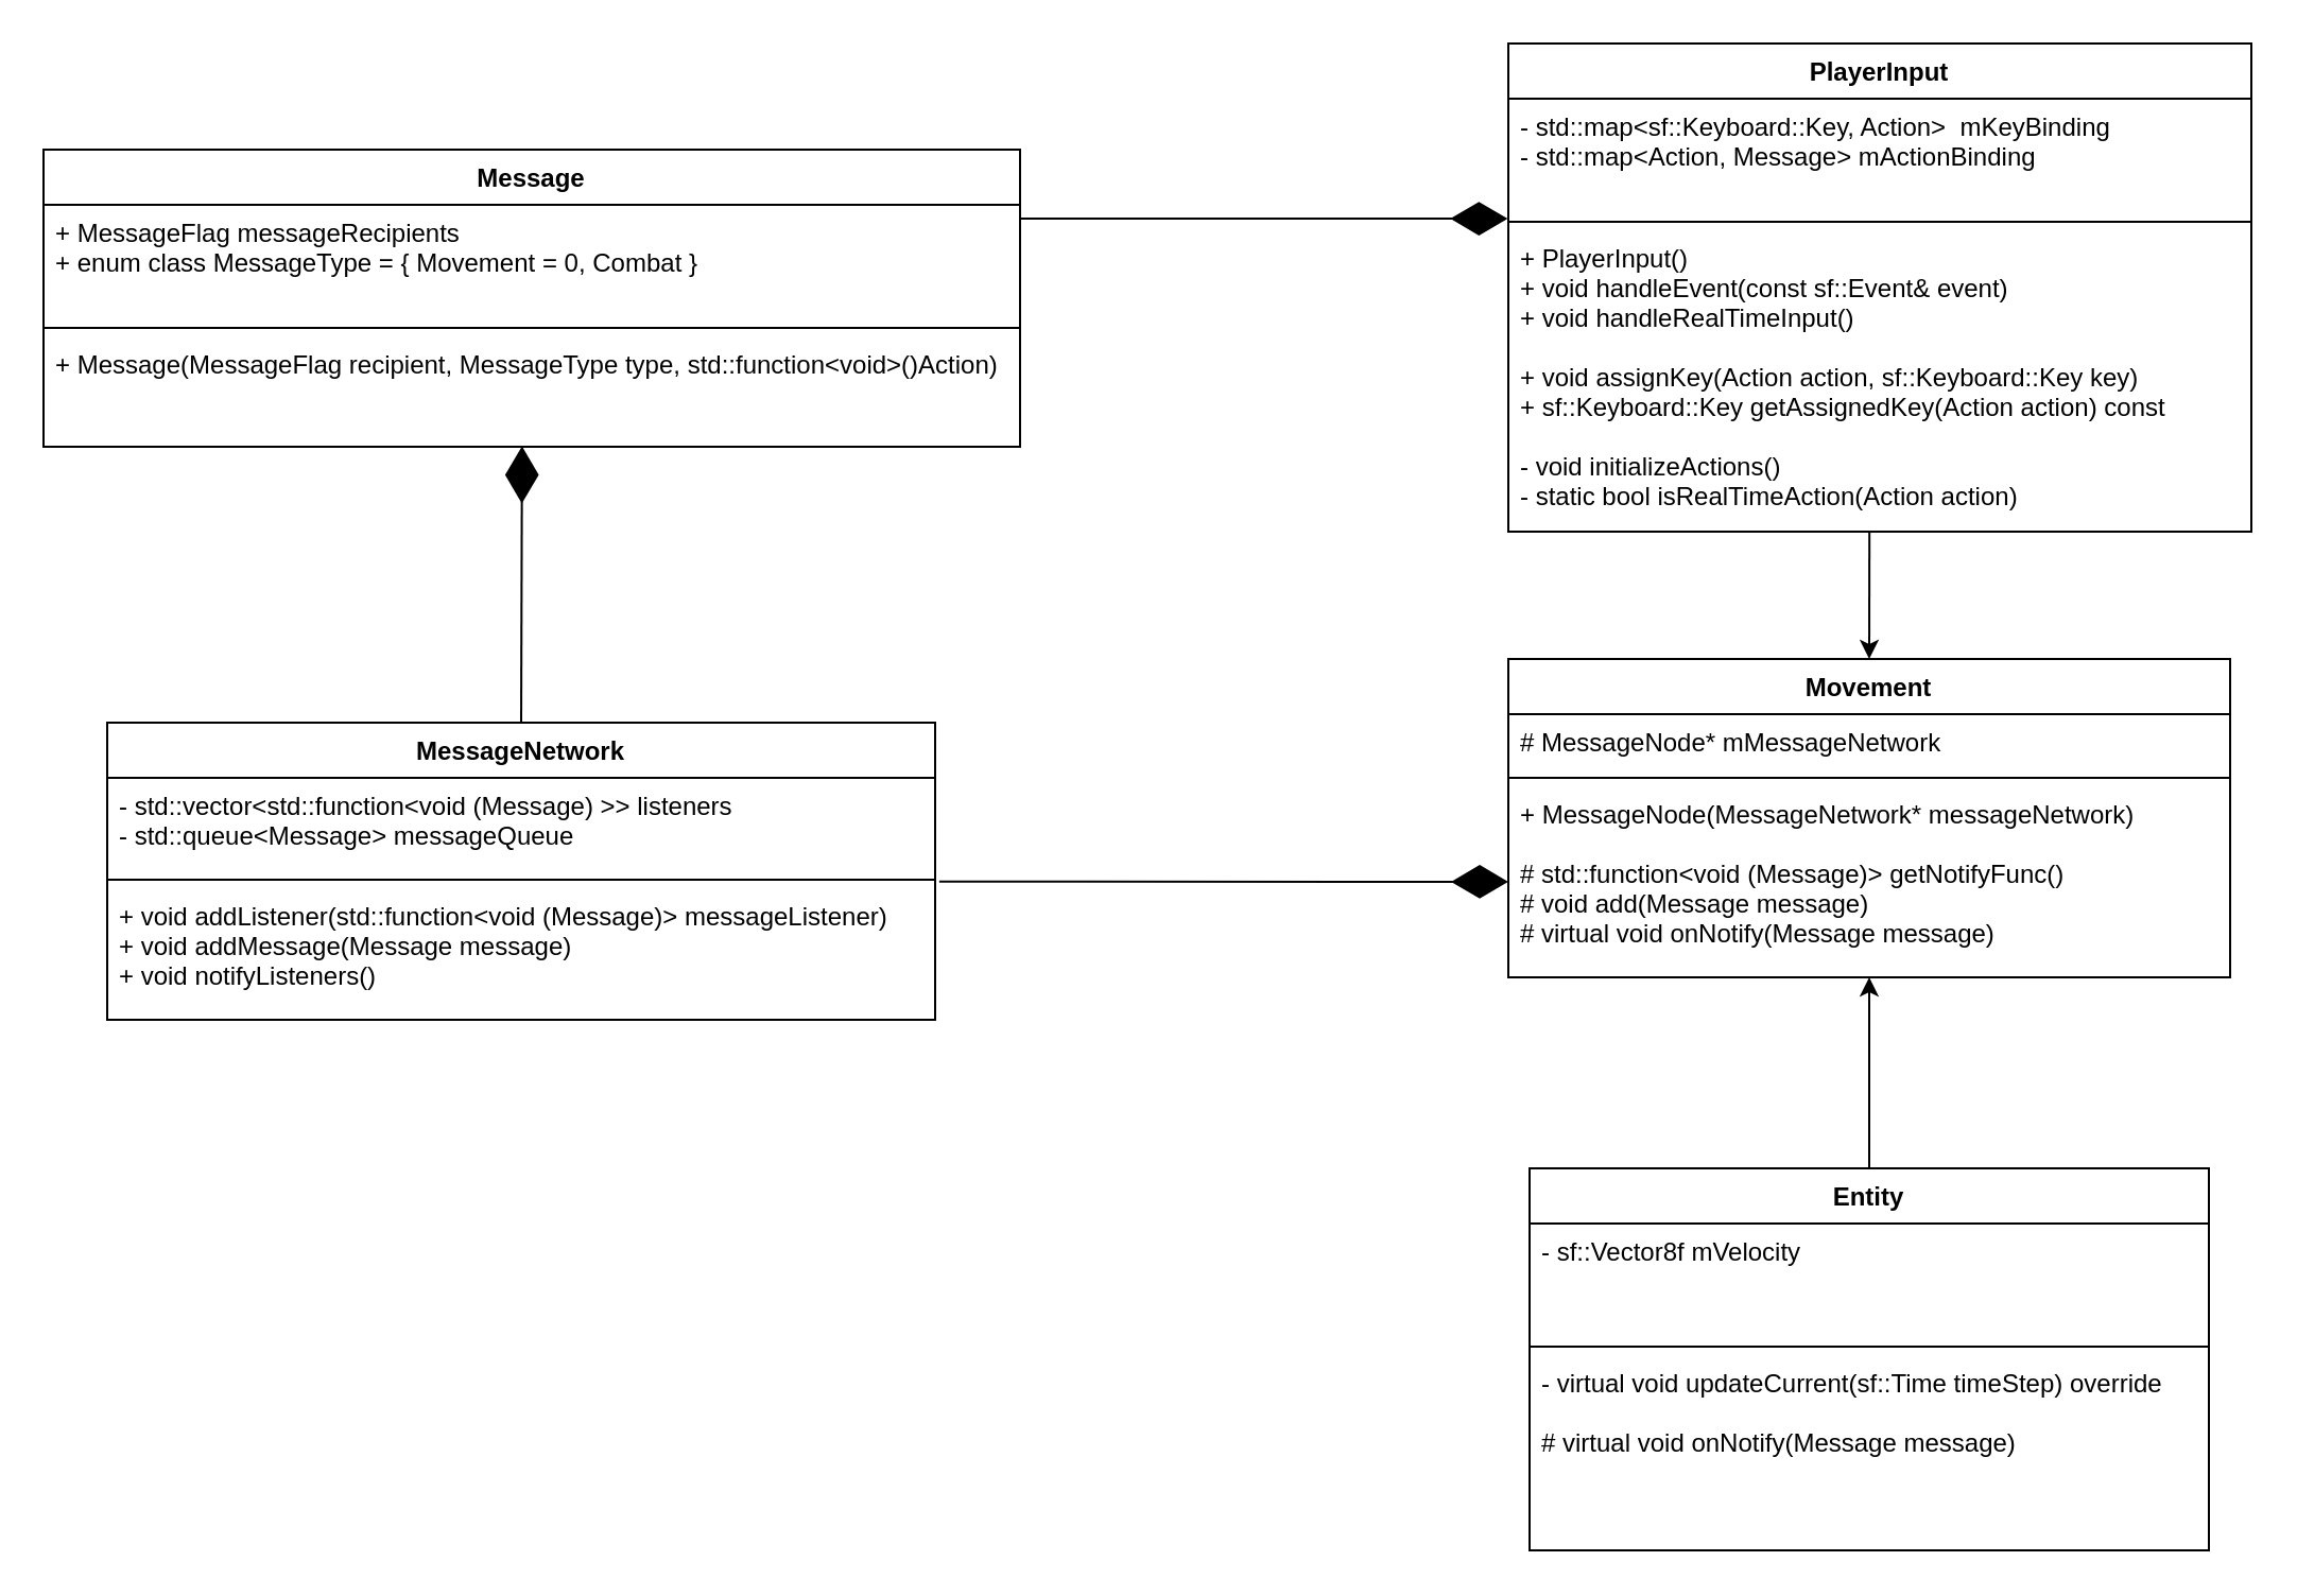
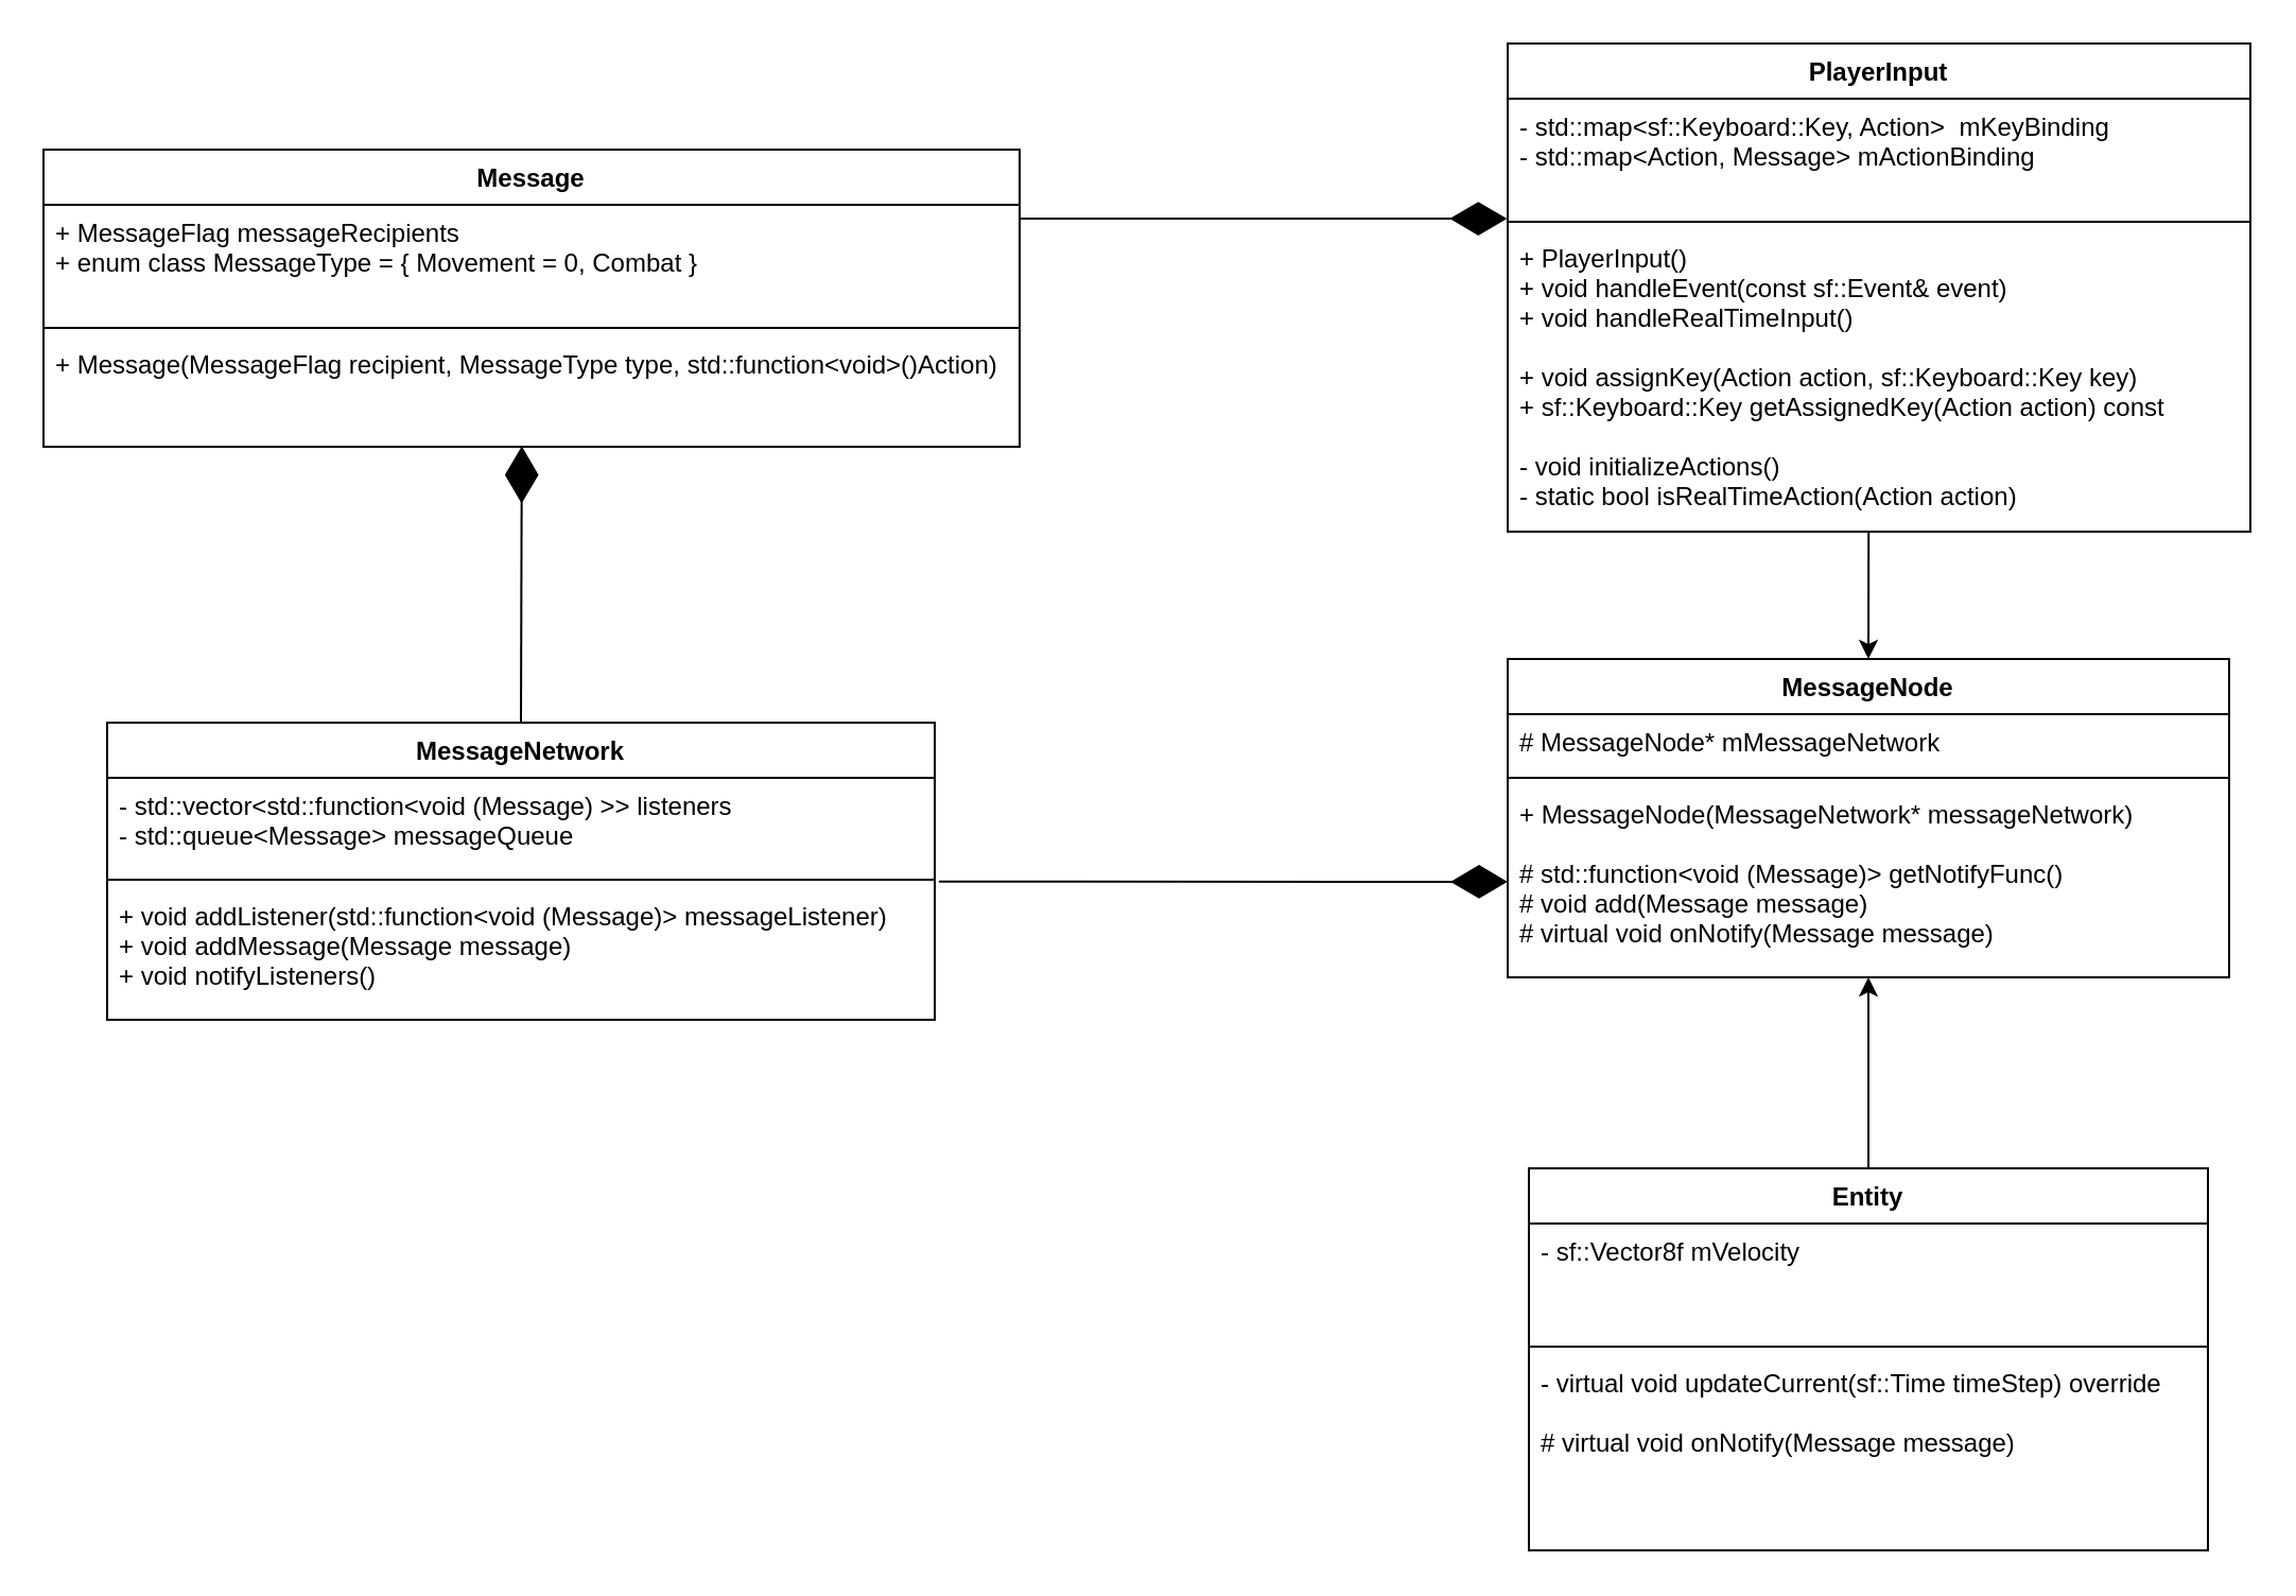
  <mxCell id="0" />
  <mxCell id="1" parent="0" />
  <mxCell id="2" value="Message" style="swimlane;fontStyle=1;align=center;verticalAlign=top;childLayout=stackLayout;horizontal=1;startSize=26;horizontalStack=0;resizeParent=1;resizeParentMax=0;resizeLast=0;collapsible=1;marginBottom=0;" parent="1" vertex="1"><mxGeometry x="20" y="70" width="460" height="140" as="geometry" /></mxCell>
  <mxCell id="3" value="+ MessageFlag messageRecipients&#10;+ enum class MessageType = { Movement = 0, Combat }" style="text;strokeColor=none;fillColor=none;align=left;verticalAlign=top;spacingLeft=4;spacingRight=4;overflow=hidden;rotatable=0;points=[[0,0.5],[1,0.5]];portConstraint=eastwest;" parent="2" vertex="1"><mxGeometry y="26" width="460" height="54" as="geometry" /></mxCell>
  <mxCell id="4" value="" style="line;strokeWidth=1;fillColor=none;align=left;verticalAlign=middle;spacingTop=-1;spacingLeft=3;spacingRight=3;rotatable=0;labelPosition=right;points=[];portConstraint=eastwest;strokeColor=inherit;" parent="2" vertex="1"><mxGeometry y="80" width="460" height="8" as="geometry" /></mxCell>
  <mxCell id="5" value="+ Message(MessageFlag recipient, MessageType type, std::function&lt;void&gt;()Action)" style="text;strokeColor=none;fillColor=none;align=left;verticalAlign=top;spacingLeft=4;spacingRight=4;overflow=hidden;rotatable=0;points=[[0,0.5],[1,0.5]];portConstraint=eastwest;" parent="2" vertex="1"><mxGeometry y="88" width="460" height="52" as="geometry" /></mxCell>
  <mxCell id="6" value="MessageNetwork" style="swimlane;fontStyle=1;align=center;verticalAlign=top;childLayout=stackLayout;horizontal=1;startSize=26;horizontalStack=0;resizeParent=1;resizeParentMax=0;resizeLast=0;collapsible=1;marginBottom=0;" parent="1" vertex="1"><mxGeometry x="50" y="340" width="390" height="140" as="geometry" /></mxCell>
  <mxCell id="7" value="- std::vector&lt;std::function&lt;void (Message) &gt;&gt; listeners&#10;- std::queue&lt;Message&gt; messageQueue" style="text;strokeColor=none;fillColor=none;align=left;verticalAlign=top;spacingLeft=4;spacingRight=4;overflow=hidden;rotatable=0;points=[[0,0.5],[1,0.5]];portConstraint=eastwest;" parent="6" vertex="1"><mxGeometry y="26" width="390" height="44" as="geometry" /></mxCell>
  <mxCell id="8" value="" style="line;strokeWidth=1;fillColor=none;align=left;verticalAlign=middle;spacingTop=-1;spacingLeft=3;spacingRight=3;rotatable=0;labelPosition=right;points=[];portConstraint=eastwest;strokeColor=inherit;" parent="6" vertex="1"><mxGeometry y="70" width="390" height="8" as="geometry" /></mxCell>
  <mxCell id="9" value="+ void addListener(std::function&lt;void (Message)&gt; messageListener)&#10;+ void addMessage(Message message)&#10;+ void notifyListeners()" style="text;strokeColor=none;fillColor=none;align=left;verticalAlign=top;spacingLeft=4;spacingRight=4;overflow=hidden;rotatable=0;points=[[0,0.5],[1,0.5]];portConstraint=eastwest;" parent="6" vertex="1"><mxGeometry y="78" width="390" height="62" as="geometry" /></mxCell>
  <mxCell id="10" value="" style="endArrow=diamondThin;endFill=1;endSize=24;html=1;entryX=0.49;entryY=0.996;entryDx=0;entryDy=0;entryPerimeter=0;exitX=0.5;exitY=0;exitDx=0;exitDy=0;" parent="1" source="6" target="5" edge="1"><mxGeometry width="160" relative="1" as="geometry"><mxPoint x="190" y="300" as="sourcePoint" /><mxPoint x="350" y="300" as="targetPoint" /></mxGeometry></mxCell>
- <mxCell id="11" value="Movement" style="swimlane;fontStyle=1;align=center;verticalAlign=top;childLayout=stackLayout;horizontal=1;startSize=26;horizontalStack=0;resizeParent=1;resizeParentMax=0;resizeLast=0;collapsible=1;marginBottom=0;" parent="1" vertex="1"><mxGeometry x="710" y="310" width="340" height="150" as="geometry" /></mxCell>
+ <mxCell id="11" value="MessageNode" style="swimlane;fontStyle=1;align=center;verticalAlign=top;childLayout=stackLayout;horizontal=1;startSize=26;horizontalStack=0;resizeParent=1;resizeParentMax=0;resizeLast=0;collapsible=1;marginBottom=0;" parent="1" vertex="1"><mxGeometry x="710" y="310" width="340" height="150" as="geometry" /></mxCell>
  <mxCell id="12" value="# MessageNode* mMessageNetwork" style="text;strokeColor=none;fillColor=none;align=left;verticalAlign=top;spacingLeft=4;spacingRight=4;overflow=hidden;rotatable=0;points=[[0,0.5],[1,0.5]];portConstraint=eastwest;" parent="11" vertex="1"><mxGeometry y="26" width="340" height="26" as="geometry" /></mxCell>
  <mxCell id="13" value="" style="line;strokeWidth=1;fillColor=none;align=left;verticalAlign=middle;spacingTop=-1;spacingLeft=3;spacingRight=3;rotatable=0;labelPosition=right;points=[];portConstraint=eastwest;strokeColor=inherit;" parent="11" vertex="1"><mxGeometry y="52" width="340" height="8" as="geometry" /></mxCell>
  <mxCell id="14" value="+ MessageNode(MessageNetwork* messageNetwork)&#10;&#10;# std::function&lt;void (Message)&gt; getNotifyFunc()&#10;# void add(Message message)&#10;# virtual void onNotify(Message message)" style="text;strokeColor=none;fillColor=none;align=left;verticalAlign=top;spacingLeft=4;spacingRight=4;overflow=hidden;rotatable=0;points=[[0,0.5],[1,0.5]];portConstraint=eastwest;" parent="11" vertex="1"><mxGeometry y="60" width="340" height="90" as="geometry" /></mxCell>
  <mxCell id="15" value="Entity" style="swimlane;fontStyle=1;align=center;verticalAlign=top;childLayout=stackLayout;horizontal=1;startSize=26;horizontalStack=0;resizeParent=1;resizeParentMax=0;resizeLast=0;collapsible=1;marginBottom=0;" parent="1" vertex="1"><mxGeometry x="720" y="550" width="320" height="180" as="geometry" /></mxCell>
  <mxCell id="16" value="- sf::Vector8f mVelocity" style="text;strokeColor=none;fillColor=none;align=left;verticalAlign=top;spacingLeft=4;spacingRight=4;overflow=hidden;rotatable=0;points=[[0,0.5],[1,0.5]];portConstraint=eastwest;" parent="15" vertex="1"><mxGeometry y="26" width="320" height="54" as="geometry" /></mxCell>
  <mxCell id="17" value="" style="line;strokeWidth=1;fillColor=none;align=left;verticalAlign=middle;spacingTop=-1;spacingLeft=3;spacingRight=3;rotatable=0;labelPosition=right;points=[];portConstraint=eastwest;strokeColor=inherit;" parent="15" vertex="1"><mxGeometry y="80" width="320" height="8" as="geometry" /></mxCell>
  <mxCell id="18" value="- virtual void updateCurrent(sf::Time timeStep) override&#10;&#10;# virtual void onNotify(Message message)" style="text;strokeColor=none;fillColor=none;align=left;verticalAlign=top;spacingLeft=4;spacingRight=4;overflow=hidden;rotatable=0;points=[[0,0.5],[1,0.5]];portConstraint=eastwest;" parent="15" vertex="1"><mxGeometry y="88" width="320" height="92" as="geometry" /></mxCell>
  <mxCell id="19" value="" style="endArrow=diamondThin;endFill=1;endSize=24;html=1;entryX=0;entryY=0.5;entryDx=0;entryDy=0;exitX=1.005;exitY=-0.05;exitDx=0;exitDy=0;exitPerimeter=0;" parent="1" source="9" target="14" edge="1"><mxGeometry width="160" relative="1" as="geometry"><mxPoint x="570" y="470.21" as="sourcePoint" /><mxPoint x="570.4" y="340.002" as="targetPoint" /></mxGeometry></mxCell>
  <mxCell id="20" value="" style="endArrow=classic;html=1;exitX=0.5;exitY=0;exitDx=0;exitDy=0;" parent="1" source="15" edge="1"><mxGeometry width="50" height="50" relative="1" as="geometry"><mxPoint x="850" y="540" as="sourcePoint" /><mxPoint x="880" y="460" as="targetPoint" /></mxGeometry></mxCell>
  <mxCell id="21" value="PlayerInput" style="swimlane;fontStyle=1;align=center;verticalAlign=top;childLayout=stackLayout;horizontal=1;startSize=26;horizontalStack=0;resizeParent=1;resizeParentMax=0;resizeLast=0;collapsible=1;marginBottom=0;" parent="1" vertex="1"><mxGeometry x="710" y="20" width="350" height="230" as="geometry" /></mxCell>
  <mxCell id="22" value="- std::map&lt;sf::Keyboard::Key, Action&gt;  mKeyBinding&#10;- std::map&lt;Action, Message&gt; mActionBinding" style="text;strokeColor=none;fillColor=none;align=left;verticalAlign=top;spacingLeft=4;spacingRight=4;overflow=hidden;rotatable=0;points=[[0,0.5],[1,0.5]];portConstraint=eastwest;" parent="21" vertex="1"><mxGeometry y="26" width="350" height="54" as="geometry" /></mxCell>
  <mxCell id="23" value="" style="line;strokeWidth=1;fillColor=none;align=left;verticalAlign=middle;spacingTop=-1;spacingLeft=3;spacingRight=3;rotatable=0;labelPosition=right;points=[];portConstraint=eastwest;strokeColor=inherit;" parent="21" vertex="1"><mxGeometry y="80" width="350" height="8" as="geometry" /></mxCell>
  <mxCell id="24" value="+ PlayerInput()&#10;+ void handleEvent(const sf::Event&amp; event)&#10;+ void handleRealTimeInput()&#10;&#10;+ void assignKey(Action action, sf::Keyboard::Key key)&#10;+ sf::Keyboard::Key getAssignedKey(Action action) const&#10;&#10;- void initializeActions()&#10;- static bool isRealTimeAction(Action action)" style="text;strokeColor=none;fillColor=none;align=left;verticalAlign=top;spacingLeft=4;spacingRight=4;overflow=hidden;rotatable=0;points=[[0,0.5],[1,0.5]];portConstraint=eastwest;" parent="21" vertex="1"><mxGeometry y="88" width="350" height="142" as="geometry" /></mxCell>
  <mxCell id="25" value="" style="endArrow=classic;html=1;exitX=0.486;exitY=1.001;exitDx=0;exitDy=0;entryX=0.5;entryY=0;entryDx=0;entryDy=0;exitPerimeter=0;" parent="1" source="24" target="11" edge="1"><mxGeometry width="50" height="50" relative="1" as="geometry"><mxPoint x="900" y="280" as="sourcePoint" /><mxPoint x="900" y="190" as="targetPoint" /></mxGeometry></mxCell>
  <mxCell id="26" value="" style="endArrow=diamondThin;endFill=1;endSize=24;html=1;entryX=-0.001;entryY=0.314;entryDx=0;entryDy=0;entryPerimeter=0;exitX=1;exitY=0.121;exitDx=0;exitDy=0;exitPerimeter=0;" parent="1" source="3" target="23" edge="1"><mxGeometry width="160" relative="1" as="geometry"><mxPoint x="640" y="190.21" as="sourcePoint" /><mxPoint x="640.4" y="60.002" as="targetPoint" /></mxGeometry></mxCell>
